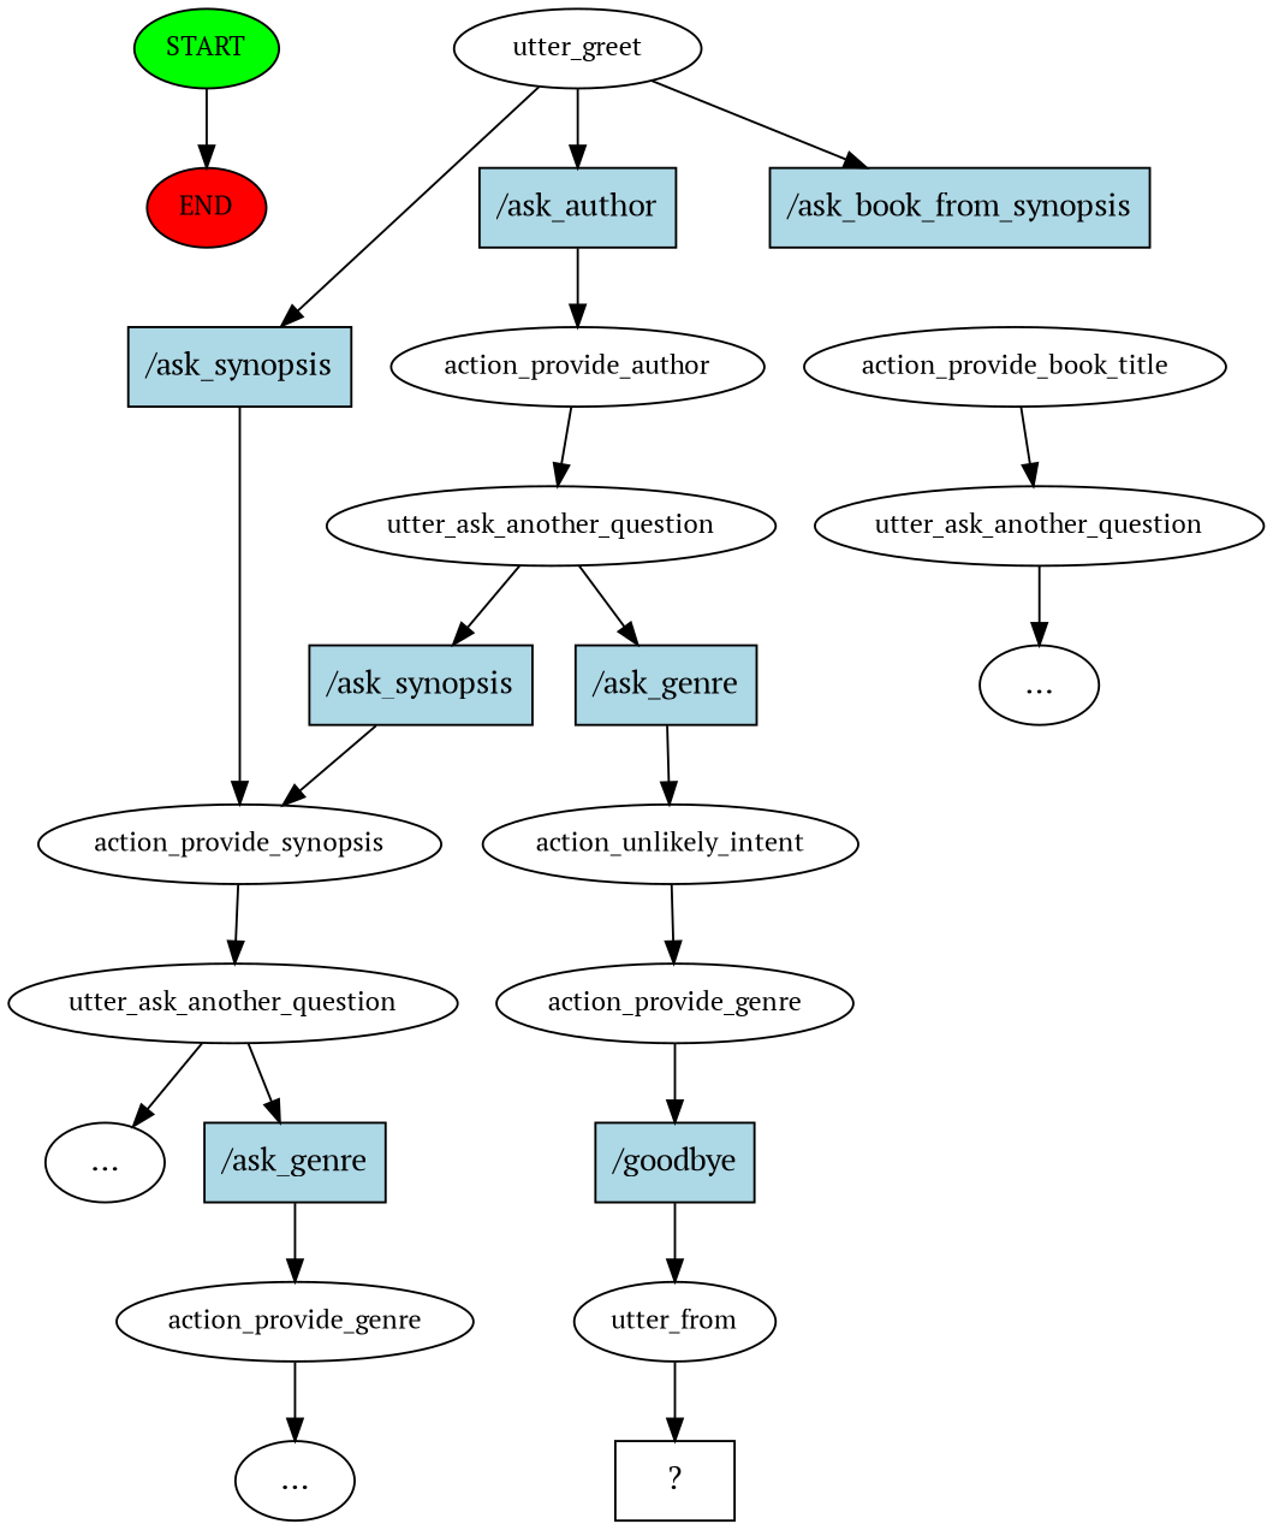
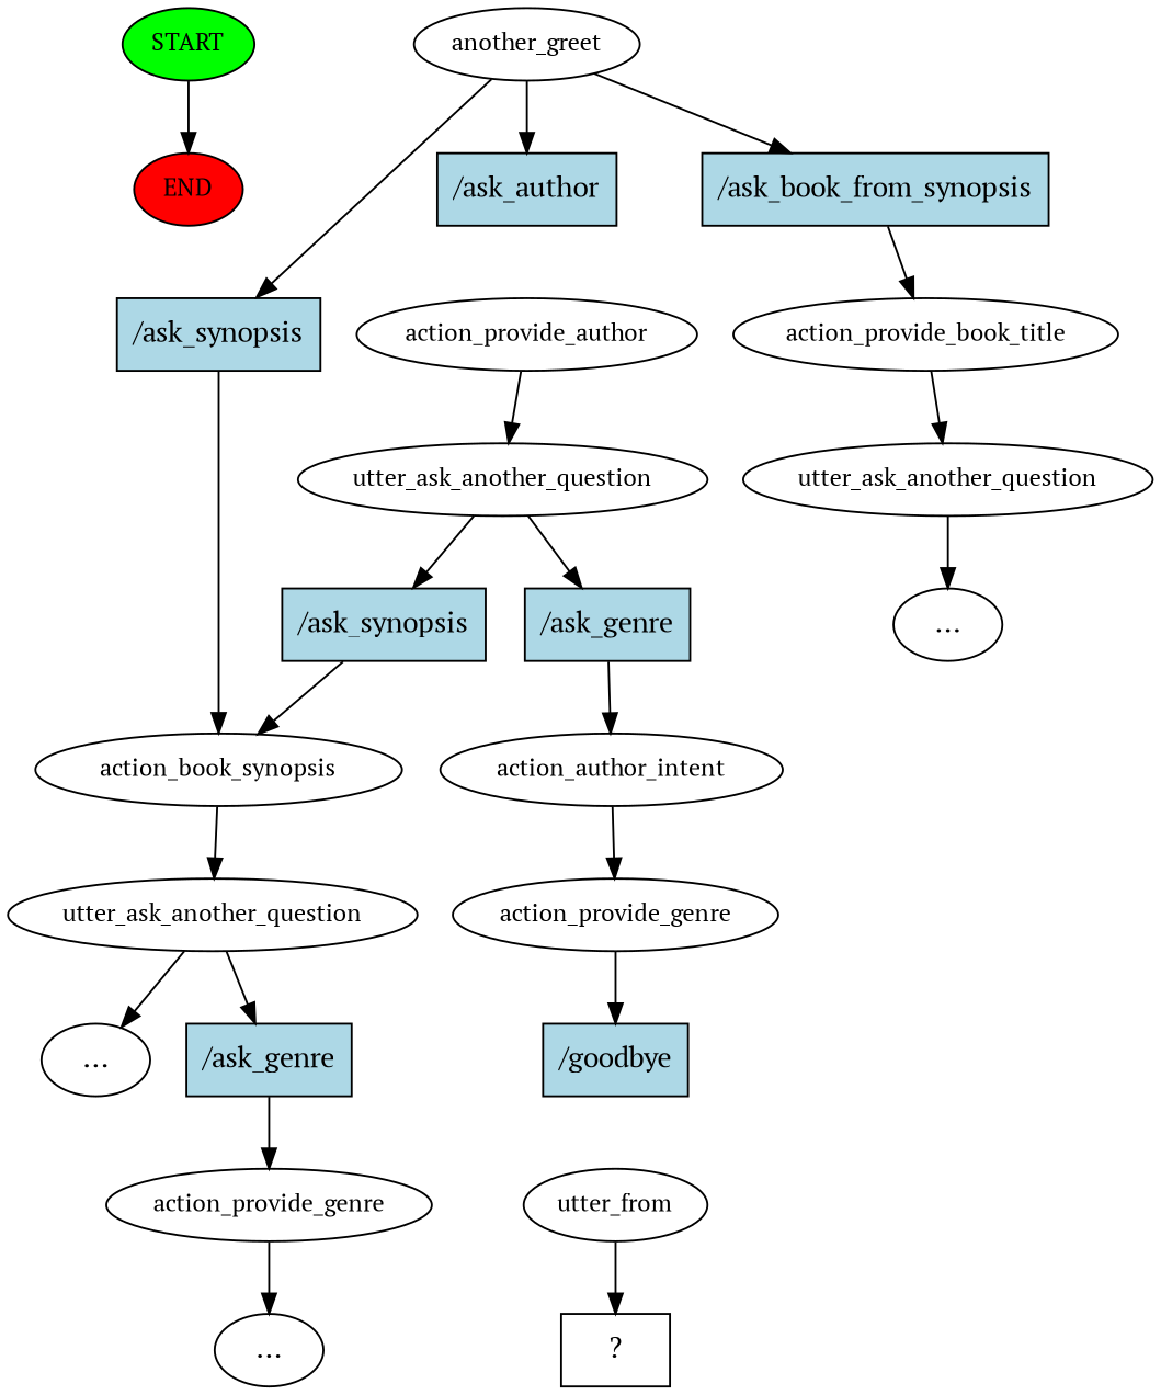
  digraph {
    fontname="PT Serif"
    node [fontname="PT Serif" fontsize=12]
    edge [fontname="PT Serif"]
    n1 [fillcolor=green label=START style=filled]
    n2 [fillcolor=red label=END style=filled]
-   n3 [label=utter_greet]
+   n3 [label=another_greet]
    n4 [fillcolor=lightblue label="/ask_synopsis" shape=rect style=filled fontsize=""]
    n5 [fillcolor=lightblue label="/ask_author" shape=rect style=filled fontsize=""]
    n6 [fillcolor=lightblue label="/ask_book_from_synopsis" shape=rect style=filled fontsize=""]
-   n7 [label=action_provide_synopsis]
+   n7 [label=action_book_synopsis]
    n8 [label=action_provide_author]
    n9 [label=action_provide_book_title]
    n10 [label=utter_ask_another_question]
    n11 [label="..." fontsize=""]
    n12 [fillcolor=lightblue label="/ask_genre" shape=rect style=filled fontsize=""]
    n13 [label=action_provide_genre]
    n14 [label=utter_ask_another_question]
    n15 [fillcolor=lightblue label="/ask_synopsis" shape=rect style=filled fontsize=""]
    n16 [fillcolor=lightblue label="/ask_genre" shape=rect style=filled fontsize=""]
-   n17 [label=action_unlikely_intent]
+   n17 [label=action_author_intent]
    n18 [label="..." fontsize=""]
    n19 [label=utter_ask_another_question]
    n20 [label="..." fontsize=""]
    n21 [label=action_provide_genre]
    n22 [fillcolor=lightblue label="/goodbye" shape=rect style=filled fontsize=""]
    n23 [label=utter_from]
    n24 [label="  ?  " shape=rect fontsize=""]
    n1 -> n2
    n3 -> n4
    n3 -> n5
    n3 -> n6
    n4 -> n7
-   n5 -> n8
+   n6 -> n9
    n7 -> n10
    n8 -> n14
    n9 -> n19
    n10 -> n11
    n10 -> n12
    n12 -> n13
    n13 -> n18
    n14 -> n15
    n14 -> n16
    n15 -> n7
    n16 -> n17
    n17 -> n21
    n19 -> n20
    n21 -> n22
-   n22 -> n23
    n23 -> n24
  }
